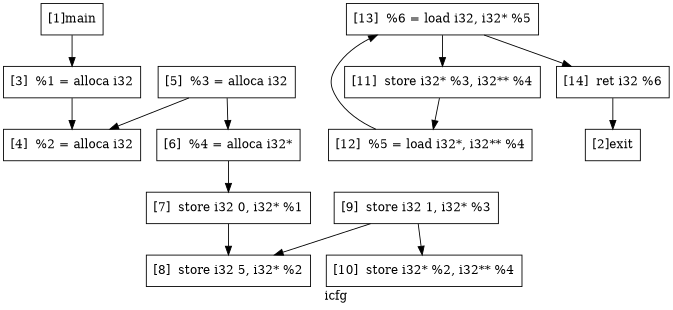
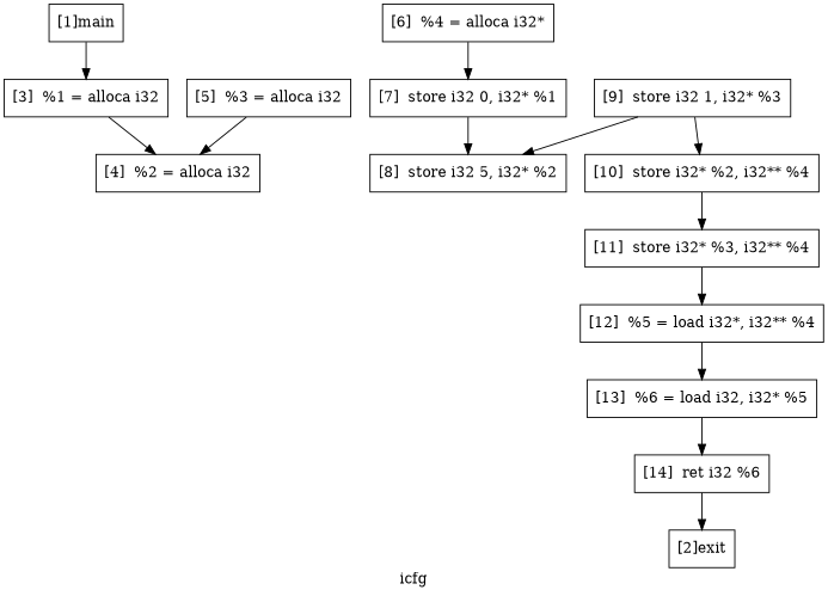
  digraph {
    label=icfg
    node [color=black shape=rectangle]
    edge [color=black]
    n1 [label="[1]main"]
    n2 [label="[3]  %1 = alloca i32"]
    n3 [label="[4]  %2 = alloca i32"]
    n4 [label="[2]exit"]
    n5 [label="[5]  %3 = alloca i32"]
    n6 [label="[6]  %4 = alloca i32*"]
    n7 [label="[7]  store i32 0, i32* %1"]
    n8 [label="[8]  store i32 5, i32* %2"]
    n9 [label="[9]  store i32 1, i32* %3"]
    n10 [label="[10]  store i32* %2, i32** %4"]
    n11 [label="[11]  store i32* %3, i32** %4"]
    n12 [label="[12]  %5 = load i32*, i32** %4"]
    n13 [label="[13]  %6 = load i32, i32* %5"]
    n14 [label="[14]  ret i32 %6"]
    n1 -> n2
    n2 -> n3
    n5 -> n3
-   n5 -> n6
    n6 -> n7
    n7 -> n8
    n9 -> n8
    n9 -> n10
-   n13 -> n11
+   n10 -> n11
    n11 -> n12
    n12 -> n13
    n13 -> n14
    n14 -> n4
  }
